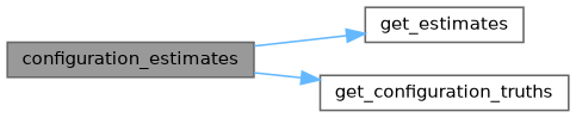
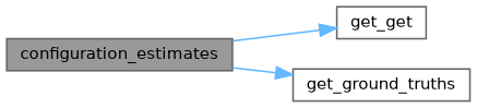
  digraph {
    rankdir=LR
    node [color=grey40 fillcolor=white fontname=Helvetica fontsize=10 shape=box style=filled]
    edge [color=steelblue1 fontname=Helvetica fontsize=10 labelfontname=Helvetica labelfontsize=10 style=solid]
    n1 [color=gray40 fillcolor=grey60 fontcolor=black height=0.2 label=configuration_estimates width=0.4]
-   n2 [height=0.2 label=get_estimates width=0.4]
-   n3 [height=0.2 label=get_configuration_truths width=0.4]
+   n2 [height=0.2 label=get_get width=0.4]
+   n3 [height=0.2 label=get_ground_truths width=0.4]
    n1 -> n2
    n1 -> n3
  }
